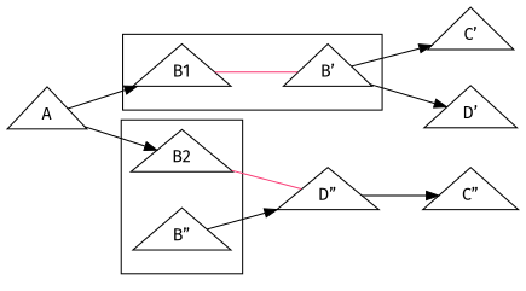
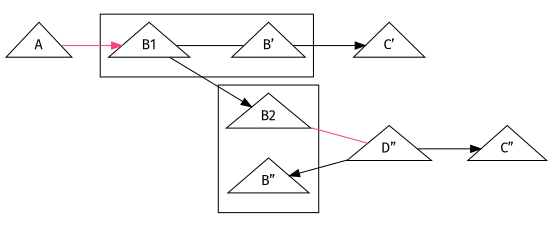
  digraph {
    fontname="Fira Sans"
    rankdir=LR
    node [fontname="Fira Sans" shape=triangle]
    edge [fontname="Fira Sans"]
    n1 [label=B1]
    n2 [label="B’"]
    n3 [label=B2]
    n4 [label="B”"]
    n5 [label="C’"]
-   n6 [label="D’"]
    n7 [label="D”"]
    n8 [label=A]
    n9 [label="C”"]
    subgraph cluster_1 {
      n1
      n2
    }
    subgraph cluster_2 {
      n3
      n4
    }
-   n1 -> n2 [color="#f94179" dir=none]
+   n1 -> n2 [color=black dir=none]
    n2 -> n5
-   n2 -> n6
    n3 -> n7 [color="#f94179" dir=none]
-   n4 -> n7
+   n7 -> n4
    n7 -> n9
-   n8 -> n1
-   n8 -> n3
+   n8 -> n1 [color="#f94179"]
+   n1 -> n3
  }
